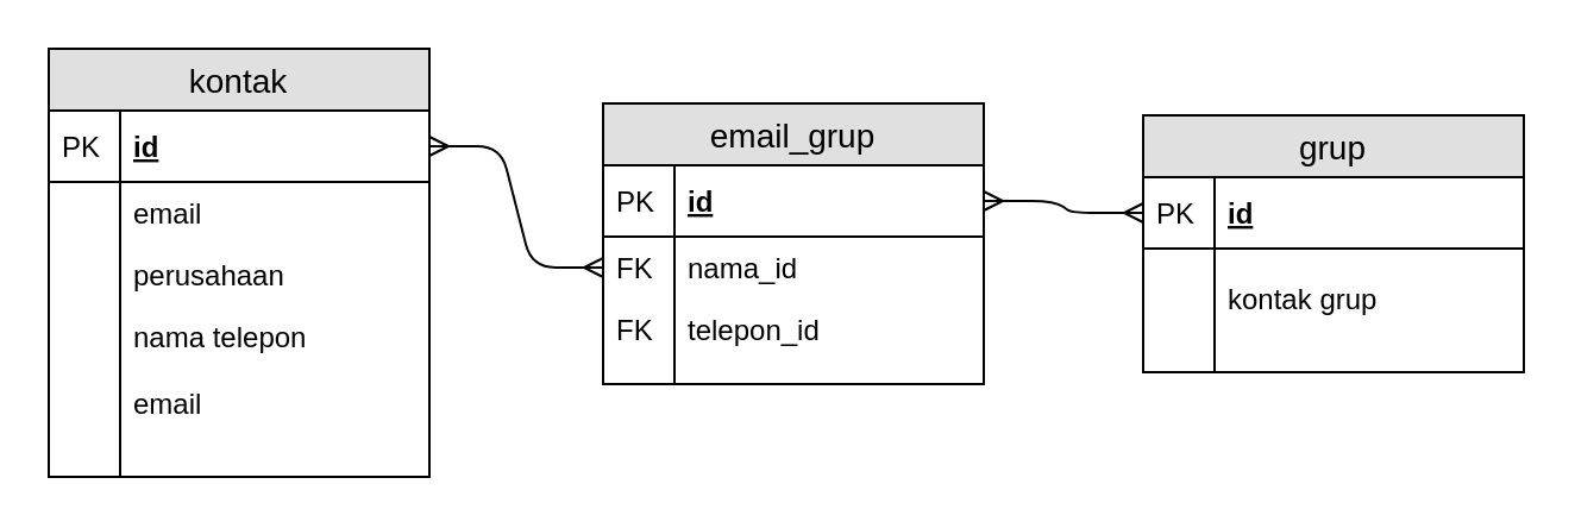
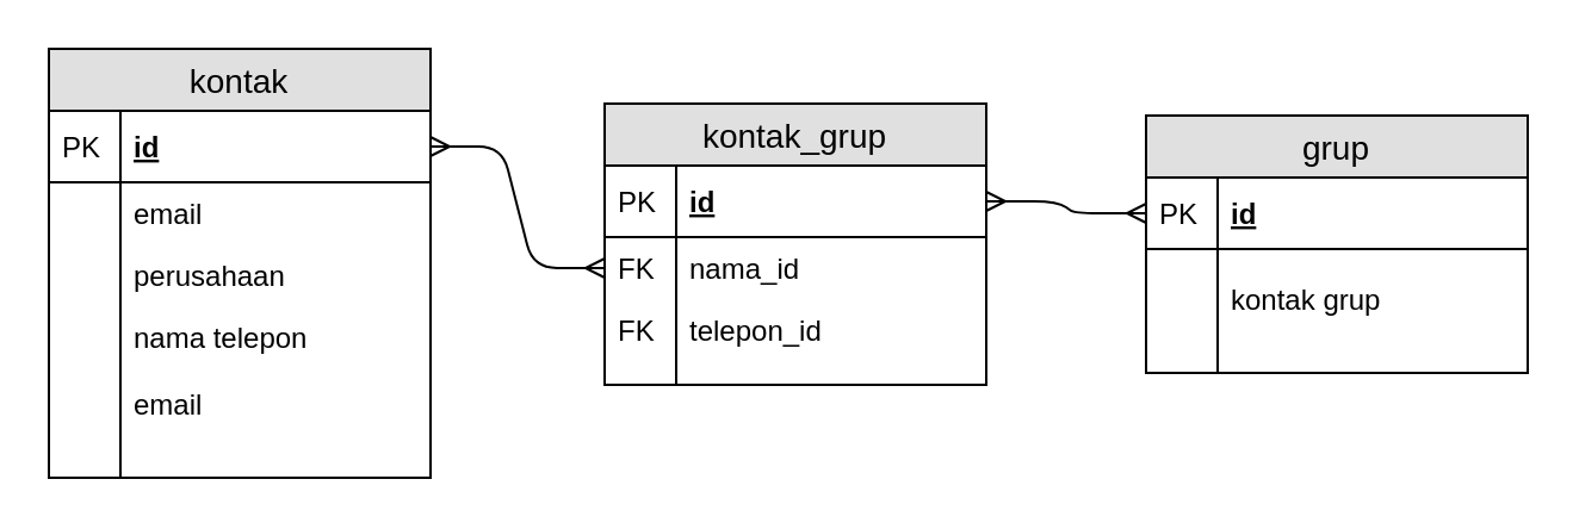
  <mxCell id="0" />
  <mxCell id="1" parent="0" />
  <mxCell id="2" value="kontak" style="swimlane;fontStyle=0;childLayout=stackLayout;horizontal=1;startSize=26;fillColor=#e0e0e0;horizontalStack=0;resizeParent=1;resizeParentMax=0;resizeLast=0;collapsible=1;marginBottom=0;swimlaneFillColor=#ffffff;align=center;fontSize=14;" vertex="1" parent="1"><mxGeometry x="20" y="20" width="160" height="180" as="geometry" /></mxCell>
  <mxCell id="3" value="id" style="shape=partialRectangle;top=0;left=0;right=0;bottom=1;align=left;verticalAlign=middle;fillColor=none;spacingLeft=34;spacingRight=4;overflow=hidden;rotatable=0;points=[[0,0.5],[1,0.5]];portConstraint=eastwest;dropTarget=0;fontStyle=5;fontSize=12;" vertex="1" parent="2"><mxGeometry y="26" width="160" height="30" as="geometry" /></mxCell>
  <mxCell id="4" value="PK" style="shape=partialRectangle;top=0;left=0;bottom=0;fillColor=none;align=left;verticalAlign=middle;spacingLeft=4;spacingRight=4;overflow=hidden;rotatable=0;points=[];portConstraint=eastwest;part=1;fontSize=12;" vertex="1" connectable="0" parent="3"><mxGeometry width="30" height="30" as="geometry" /></mxCell>
  <mxCell id="5" value="email" style="shape=partialRectangle;top=0;left=0;right=0;bottom=0;align=left;verticalAlign=top;fillColor=none;spacingLeft=34;spacingRight=4;overflow=hidden;rotatable=0;points=[[0,0.5],[1,0.5]];portConstraint=eastwest;dropTarget=0;fontSize=12;" vertex="1" parent="2"><mxGeometry y="56" width="160" height="26" as="geometry" /></mxCell>
  <mxCell id="6" value="" style="shape=partialRectangle;top=0;left=0;bottom=0;fillColor=none;align=left;verticalAlign=top;spacingLeft=4;spacingRight=4;overflow=hidden;rotatable=0;points=[];portConstraint=eastwest;part=1;fontSize=12;" vertex="1" connectable="0" parent="5"><mxGeometry width="30" height="26" as="geometry" /></mxCell>
  <mxCell id="7" value="perusahaan" style="shape=partialRectangle;top=0;left=0;right=0;bottom=0;align=left;verticalAlign=top;fillColor=none;spacingLeft=34;spacingRight=4;overflow=hidden;rotatable=0;points=[[0,0.5],[1,0.5]];portConstraint=eastwest;dropTarget=0;fontSize=12;" vertex="1" parent="2"><mxGeometry y="82" width="160" height="26" as="geometry" /></mxCell>
  <mxCell id="8" value="" style="shape=partialRectangle;top=0;left=0;bottom=0;fillColor=none;align=left;verticalAlign=top;spacingLeft=4;spacingRight=4;overflow=hidden;rotatable=0;points=[];portConstraint=eastwest;part=1;fontSize=12;" vertex="1" connectable="0" parent="7"><mxGeometry width="30" height="26" as="geometry" /></mxCell>
  <mxCell id="9" value="nama telepon&#10;&#10;email" style="shape=partialRectangle;top=0;left=0;right=0;bottom=0;align=left;verticalAlign=top;fillColor=none;spacingLeft=34;spacingRight=4;overflow=hidden;rotatable=0;points=[[0,0.5],[1,0.5]];portConstraint=eastwest;dropTarget=0;fontSize=12;" vertex="1" parent="2"><mxGeometry y="108" width="160" height="42" as="geometry" /></mxCell>
  <mxCell id="10" value="" style="shape=partialRectangle;top=0;left=0;bottom=0;fillColor=none;align=left;verticalAlign=top;spacingLeft=4;spacingRight=4;overflow=hidden;rotatable=0;points=[];portConstraint=eastwest;part=1;fontSize=12;" vertex="1" connectable="0" parent="9"><mxGeometry width="30" height="42" as="geometry" /></mxCell>
  <mxCell id="11" value="" style="shape=partialRectangle;top=0;left=0;right=0;bottom=0;align=left;verticalAlign=top;fillColor=none;spacingLeft=34;spacingRight=4;overflow=hidden;rotatable=0;points=[[0,0.5],[1,0.5]];portConstraint=eastwest;dropTarget=0;fontSize=12;" vertex="1" parent="2"><mxGeometry y="150" width="160" height="30" as="geometry" /></mxCell>
  <mxCell id="12" value="" style="shape=partialRectangle;top=0;left=0;bottom=0;fillColor=none;align=left;verticalAlign=top;spacingLeft=4;spacingRight=4;overflow=hidden;rotatable=0;points=[];portConstraint=eastwest;part=1;fontSize=12;" vertex="1" connectable="0" parent="11"><mxGeometry width="30" height="30" as="geometry" /></mxCell>
- <mxCell id="13" value="email_grup" style="swimlane;fontStyle=0;childLayout=stackLayout;horizontal=1;startSize=26;fillColor=#e0e0e0;horizontalStack=0;resizeParent=1;resizeParentMax=0;resizeLast=0;collapsible=1;marginBottom=0;swimlaneFillColor=#ffffff;align=center;fontSize=14;" vertex="1" parent="1"><mxGeometry x="253" y="43" width="160" height="118" as="geometry" /></mxCell>
+ <mxCell id="13" value="kontak_grup" style="swimlane;fontStyle=0;childLayout=stackLayout;horizontal=1;startSize=26;fillColor=#e0e0e0;horizontalStack=0;resizeParent=1;resizeParentMax=0;resizeLast=0;collapsible=1;marginBottom=0;swimlaneFillColor=#ffffff;align=center;fontSize=14;" vertex="1" parent="1"><mxGeometry x="253" y="43" width="160" height="118" as="geometry" /></mxCell>
  <mxCell id="14" value="id" style="shape=partialRectangle;top=0;left=0;right=0;bottom=1;align=left;verticalAlign=middle;fillColor=none;spacingLeft=34;spacingRight=4;overflow=hidden;rotatable=0;points=[[0,0.5],[1,0.5]];portConstraint=eastwest;dropTarget=0;fontStyle=5;fontSize=12;" vertex="1" parent="13"><mxGeometry y="26" width="160" height="30" as="geometry" /></mxCell>
  <mxCell id="15" value="PK" style="shape=partialRectangle;top=0;left=0;bottom=0;fillColor=none;align=left;verticalAlign=middle;spacingLeft=4;spacingRight=4;overflow=hidden;rotatable=0;points=[];portConstraint=eastwest;part=1;fontSize=12;" vertex="1" connectable="0" parent="14"><mxGeometry width="30" height="30" as="geometry" /></mxCell>
  <mxCell id="16" value="nama_id" style="shape=partialRectangle;top=0;left=0;right=0;bottom=0;align=left;verticalAlign=top;fillColor=none;spacingLeft=34;spacingRight=4;overflow=hidden;rotatable=0;points=[[0,0.5],[1,0.5]];portConstraint=eastwest;dropTarget=0;fontSize=12;" vertex="1" parent="13"><mxGeometry y="56" width="160" height="26" as="geometry" /></mxCell>
  <mxCell id="17" value="FK" style="shape=partialRectangle;top=0;left=0;bottom=0;fillColor=none;align=left;verticalAlign=top;spacingLeft=4;spacingRight=4;overflow=hidden;rotatable=0;points=[];portConstraint=eastwest;part=1;fontSize=12;" vertex="1" connectable="0" parent="16"><mxGeometry width="30" height="26" as="geometry" /></mxCell>
  <mxCell id="18" value="telepon_id" style="shape=partialRectangle;top=0;left=0;right=0;bottom=0;align=left;verticalAlign=top;fillColor=none;spacingLeft=34;spacingRight=4;overflow=hidden;rotatable=0;points=[[0,0.5],[1,0.5]];portConstraint=eastwest;dropTarget=0;fontSize=12;" vertex="1" parent="13"><mxGeometry y="82" width="160" height="26" as="geometry" /></mxCell>
  <mxCell id="19" value="FK" style="shape=partialRectangle;top=0;left=0;bottom=0;fillColor=none;align=left;verticalAlign=top;spacingLeft=4;spacingRight=4;overflow=hidden;rotatable=0;points=[];portConstraint=eastwest;part=1;fontSize=12;" vertex="1" connectable="0" parent="18"><mxGeometry width="30" height="26" as="geometry" /></mxCell>
  <mxCell id="20" value="" style="shape=partialRectangle;top=0;left=0;right=0;bottom=0;align=left;verticalAlign=top;fillColor=none;spacingLeft=34;spacingRight=4;overflow=hidden;rotatable=0;points=[[0,0.5],[1,0.5]];portConstraint=eastwest;dropTarget=0;fontSize=12;" vertex="1" parent="13"><mxGeometry y="108" width="160" height="10" as="geometry" /></mxCell>
  <mxCell id="21" value="" style="shape=partialRectangle;top=0;left=0;bottom=0;fillColor=none;align=left;verticalAlign=top;spacingLeft=4;spacingRight=4;overflow=hidden;rotatable=0;points=[];portConstraint=eastwest;part=1;fontSize=12;" vertex="1" connectable="0" parent="20"><mxGeometry width="30" height="10" as="geometry" /></mxCell>
  <mxCell id="22" value="grup" style="swimlane;fontStyle=0;childLayout=stackLayout;horizontal=1;startSize=26;fillColor=#e0e0e0;horizontalStack=0;resizeParent=1;resizeParentMax=0;resizeLast=0;collapsible=1;marginBottom=0;swimlaneFillColor=#ffffff;align=center;fontSize=14;" vertex="1" parent="1"><mxGeometry x="480" y="48" width="160" height="108" as="geometry" /></mxCell>
  <mxCell id="23" value="id" style="shape=partialRectangle;top=0;left=0;right=0;bottom=1;align=left;verticalAlign=middle;fillColor=none;spacingLeft=34;spacingRight=4;overflow=hidden;rotatable=0;points=[[0,0.5],[1,0.5]];portConstraint=eastwest;dropTarget=0;fontStyle=5;fontSize=12;" vertex="1" parent="22"><mxGeometry y="26" width="160" height="30" as="geometry" /></mxCell>
  <mxCell id="24" value="PK" style="shape=partialRectangle;top=0;left=0;bottom=0;fillColor=none;align=left;verticalAlign=middle;spacingLeft=4;spacingRight=4;overflow=hidden;rotatable=0;points=[];portConstraint=eastwest;part=1;fontSize=12;" vertex="1" connectable="0" parent="23"><mxGeometry width="30" height="30" as="geometry" /></mxCell>
  <mxCell id="25" value="" style="shape=partialRectangle;top=0;left=0;right=0;bottom=0;align=left;verticalAlign=top;fillColor=none;spacingLeft=34;spacingRight=4;overflow=hidden;rotatable=0;points=[[0,0.5],[1,0.5]];portConstraint=eastwest;dropTarget=0;fontSize=12;" vertex="1" parent="22"><mxGeometry y="56" width="160" height="8" as="geometry" /></mxCell>
  <mxCell id="26" value="" style="shape=partialRectangle;top=0;left=0;bottom=0;fillColor=none;align=left;verticalAlign=top;spacingLeft=4;spacingRight=4;overflow=hidden;rotatable=0;points=[];portConstraint=eastwest;part=1;fontSize=12;" vertex="1" connectable="0" parent="25"><mxGeometry width="30" height="8" as="geometry" /></mxCell>
  <mxCell id="27" value="kontak grup" style="shape=partialRectangle;top=0;left=0;right=0;bottom=0;align=left;verticalAlign=top;fillColor=none;spacingLeft=34;spacingRight=4;overflow=hidden;rotatable=0;points=[[0,0.5],[1,0.5]];portConstraint=eastwest;dropTarget=0;fontSize=12;" vertex="1" parent="22"><mxGeometry y="64" width="160" height="26" as="geometry" /></mxCell>
  <mxCell id="28" value="" style="shape=partialRectangle;top=0;left=0;bottom=0;fillColor=none;align=left;verticalAlign=top;spacingLeft=4;spacingRight=4;overflow=hidden;rotatable=0;points=[];portConstraint=eastwest;part=1;fontSize=12;" vertex="1" connectable="0" parent="27"><mxGeometry width="30" height="26" as="geometry" /></mxCell>
  <mxCell id="29" value="" style="shape=partialRectangle;top=0;left=0;right=0;bottom=0;align=left;verticalAlign=top;fillColor=none;spacingLeft=34;spacingRight=4;overflow=hidden;rotatable=0;points=[[0,0.5],[1,0.5]];portConstraint=eastwest;dropTarget=0;fontSize=12;" vertex="1" parent="22"><mxGeometry y="90" width="160" height="18" as="geometry" /></mxCell>
  <mxCell id="30" value="" style="shape=partialRectangle;top=0;left=0;bottom=0;fillColor=none;align=left;verticalAlign=top;spacingLeft=4;spacingRight=4;overflow=hidden;rotatable=0;points=[];portConstraint=eastwest;part=1;fontSize=12;" vertex="1" connectable="0" parent="29"><mxGeometry width="30" height="18" as="geometry" /></mxCell>
  <mxCell id="31" value="" style="edgeStyle=entityRelationEdgeStyle;fontSize=12;html=1;endArrow=ERmany;startArrow=ERmany;strokeColor=#000000;entryX=0;entryY=0.5;entryDx=0;entryDy=0;exitX=1;exitY=0.5;exitDx=0;exitDy=0;" edge="1" parent="1" source="3" target="16"><mxGeometry width="100" height="100" relative="1" as="geometry"><mxPoint x="20" y="325" as="sourcePoint" /><mxPoint x="120" y="225" as="targetPoint" /></mxGeometry></mxCell>
  <mxCell id="32" value="" style="edgeStyle=entityRelationEdgeStyle;fontSize=12;html=1;endArrow=ERmany;startArrow=ERmany;strokeColor=#000000;entryX=0;entryY=0.5;entryDx=0;entryDy=0;exitX=1;exitY=0.5;exitDx=0;exitDy=0;" edge="1" parent="1" source="14" target="23"><mxGeometry width="100" height="100" relative="1" as="geometry"><mxPoint x="20" y="325" as="sourcePoint" /><mxPoint x="120" y="225" as="targetPoint" /></mxGeometry></mxCell>
